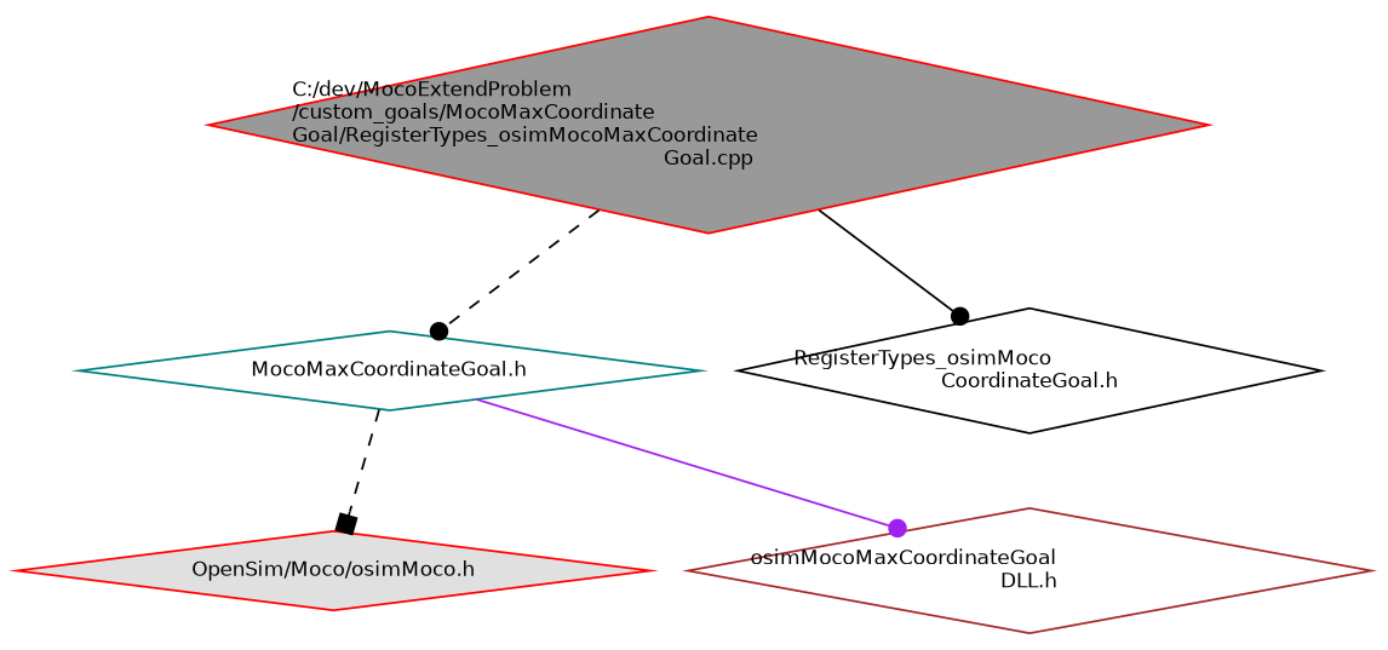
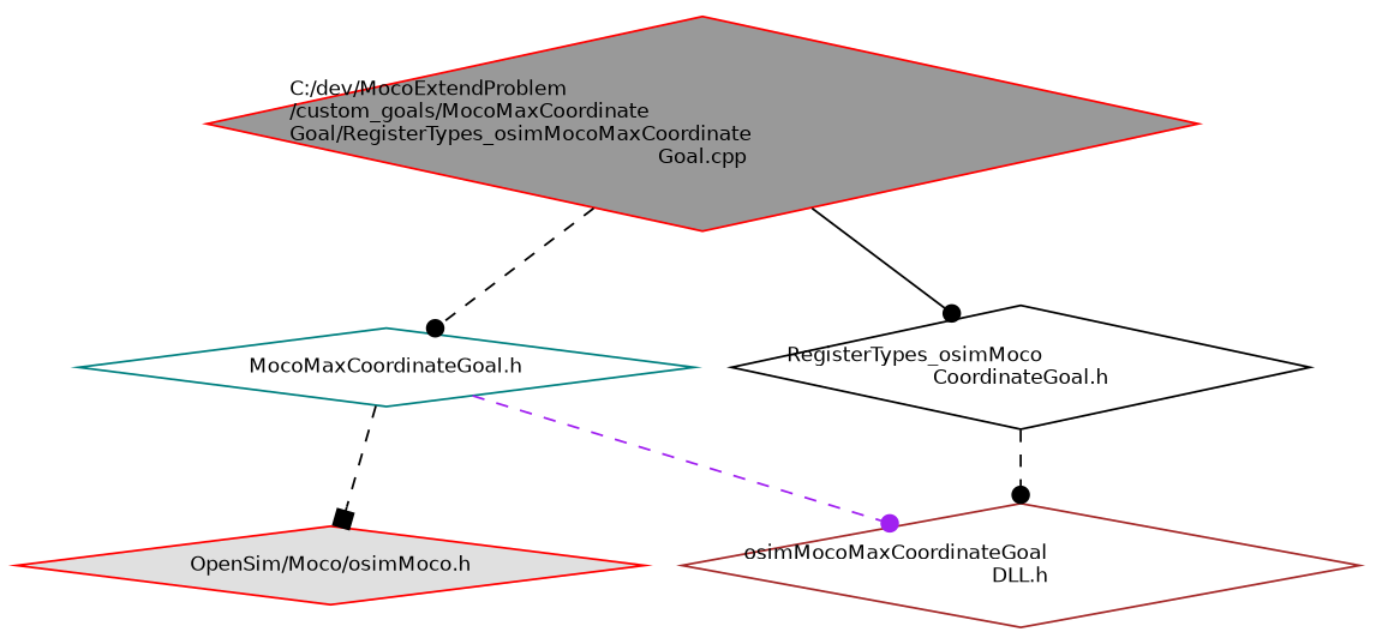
  digraph {
    node [color=red fillcolor=white fontname=Helvetica fontsize=10 shape=diamond style=filled]
    edge [arrowhead=dot color=black fontname=Helvetica fontsize=10 labelfontname=Helvetica labelfontsize=10 style=dashed]
    n1 [fillcolor=grey60 fontcolor=black height=0.2 label="C:/dev/MocoExtendProblem\l/custom_goals/MocoMaxCoordinate\lGoal/RegisterTypes_osimMocoMaxCoordinate\lGoal.cpp" width=0.4]
    n2 [color=teal height=0.2 label="MocoMaxCoordinateGoal.h" width=0.4]
    n3 [color=black height=0.2 label="RegisterTypes_osimMoco\lCoordinateGoal.h" width=0.4]
    n4 [fillcolor="#E0E0E0" height=0.2 label="OpenSim/Moco/osimMoco.h" width=0.4]
    n5 [color=brown height=0.2 label="osimMocoMaxCoordinateGoal\lDLL.h" width=0.4]
    n1 -> n2
    n1 -> n3 [style=solid]
    n2 -> n4 [arrowhead=box]
-   n2 -> n5 [color=purple style=solid]
+   n2 -> n5 [color=purple]
+   n3 -> n5
  }
